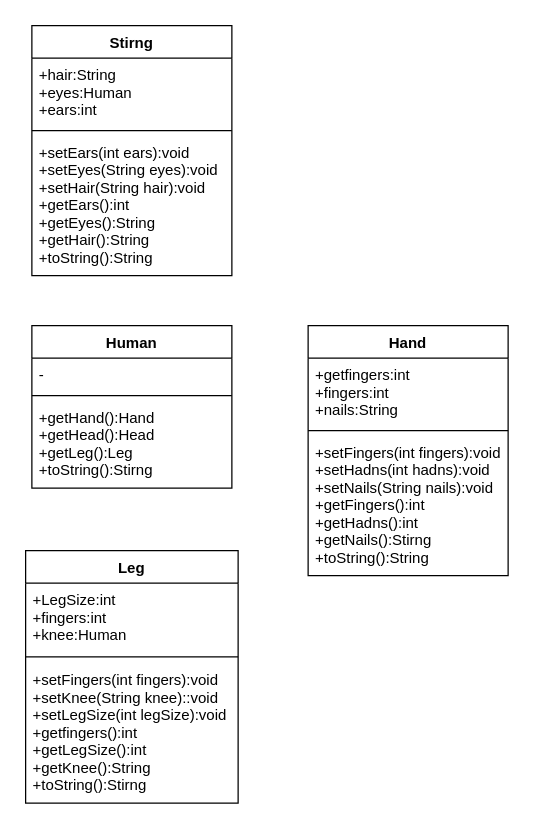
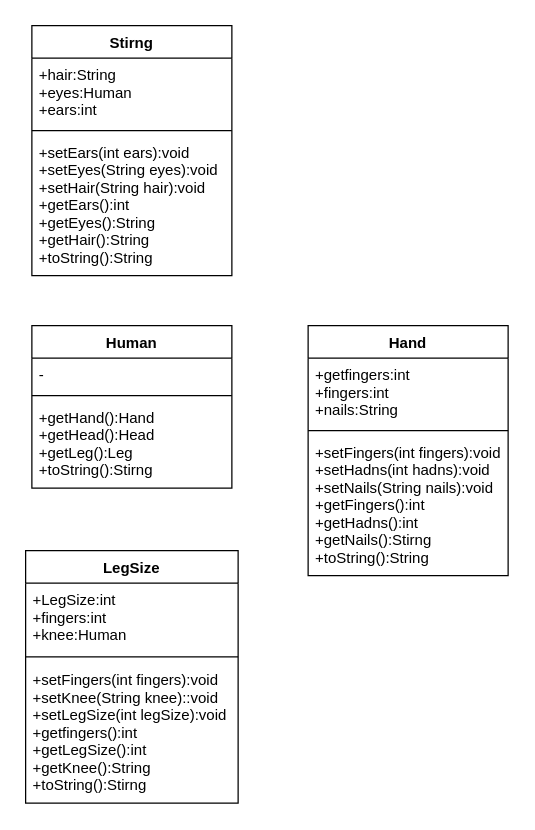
  <mxCell id="0" />
  <mxCell id="1" parent="0" />
  <mxCell id="2" value="Human" style="swimlane;fontStyle=1;align=center;verticalAlign=top;childLayout=stackLayout;horizontal=1;startSize=26;horizontalStack=0;resizeParent=1;resizeParentMax=0;resizeLast=0;collapsible=1;marginBottom=0;spacingBottom=0;" vertex="1" parent="1"><mxGeometry x="25" y="260" width="160" height="130" as="geometry" /></mxCell>
  <mxCell id="3" value="-" style="text;strokeColor=none;fillColor=none;align=left;verticalAlign=top;spacingLeft=4;spacingRight=4;overflow=hidden;rotatable=0;points=[[0,0.5],[1,0.5]];portConstraint=eastwest;" vertex="1" parent="2"><mxGeometry y="26" width="160" height="26" as="geometry" /></mxCell>
  <mxCell id="4" value="" style="line;strokeWidth=1;fillColor=none;align=left;verticalAlign=middle;spacingTop=-1;spacingLeft=3;spacingRight=3;rotatable=0;labelPosition=right;points=[];portConstraint=eastwest;" vertex="1" parent="2"><mxGeometry y="52" width="160" height="8" as="geometry" /></mxCell>
  <mxCell id="5" value="+getHand():Hand&#10;+getHead():Head&#10;+getLeg():Leg&#10;+toString():Stirng" style="text;strokeColor=none;fillColor=none;align=left;verticalAlign=top;spacingLeft=4;spacingRight=4;overflow=hidden;rotatable=0;points=[[0,0.5],[1,0.5]];portConstraint=eastwest;spacing=2;" vertex="1" parent="2"><mxGeometry y="60" width="160" height="70" as="geometry" /></mxCell>
- <mxCell id="6" value="Leg" style="swimlane;fontStyle=1;align=center;verticalAlign=top;childLayout=stackLayout;horizontal=1;startSize=26;horizontalStack=0;resizeParent=1;resizeParentMax=0;resizeLast=0;collapsible=1;marginBottom=0;" vertex="1" parent="1"><mxGeometry x="20" y="440" width="170" height="202" as="geometry" /></mxCell>
+ <mxCell id="6" value="LegSize" style="swimlane;fontStyle=1;align=center;verticalAlign=top;childLayout=stackLayout;horizontal=1;startSize=26;horizontalStack=0;resizeParent=1;resizeParentMax=0;resizeLast=0;collapsible=1;marginBottom=0;" vertex="1" parent="1"><mxGeometry x="20" y="440" width="170" height="202" as="geometry" /></mxCell>
  <mxCell id="7" value="+LegSize:int &#10;+fingers:int&#10;+knee:Human" style="text;strokeColor=none;fillColor=none;align=left;verticalAlign=top;spacingLeft=4;spacingRight=4;overflow=hidden;rotatable=0;points=[[0,0.5],[1,0.5]];portConstraint=eastwest;" vertex="1" parent="6"><mxGeometry y="26" width="170" height="54" as="geometry" /></mxCell>
  <mxCell id="8" value="" style="line;strokeWidth=1;fillColor=none;align=left;verticalAlign=middle;spacingTop=-1;spacingLeft=3;spacingRight=3;rotatable=0;labelPosition=right;points=[];portConstraint=eastwest;" vertex="1" parent="6"><mxGeometry y="80" width="170" height="10" as="geometry" /></mxCell>
  <mxCell id="9" value="+setFingers(int fingers):void&#10;+setKnee(String knee)::void&#10;+setLegSize(int legSize):void&#10;+getfingers():int&#10;+getLegSize():int&#10;+getKnee():String&#10;+toString():Stirng" style="text;strokeColor=none;fillColor=none;align=left;verticalAlign=top;spacingLeft=4;spacingRight=4;overflow=hidden;rotatable=0;points=[[0,0.5],[1,0.5]];portConstraint=eastwest;" vertex="1" parent="6"><mxGeometry y="90" width="170" height="112" as="geometry" /></mxCell>
  <mxCell id="10" value="Hand" style="swimlane;fontStyle=1;align=center;verticalAlign=top;childLayout=stackLayout;horizontal=1;startSize=26;horizontalStack=0;resizeParent=1;resizeParentMax=0;resizeLast=0;collapsible=1;marginBottom=0;" vertex="1" parent="1"><mxGeometry x="246" y="260" width="160" height="200" as="geometry" /></mxCell>
  <mxCell id="11" value="+getfingers:int&#10;+fingers:int&#10;+nails:String" style="text;strokeColor=none;fillColor=none;align=left;verticalAlign=top;spacingLeft=4;spacingRight=4;overflow=hidden;rotatable=0;points=[[0,0.5],[1,0.5]];portConstraint=eastwest;" vertex="1" parent="10"><mxGeometry y="26" width="160" height="54" as="geometry" /></mxCell>
  <mxCell id="12" value="" style="line;strokeWidth=1;fillColor=none;align=left;verticalAlign=middle;spacingTop=-1;spacingLeft=3;spacingRight=3;rotatable=0;labelPosition=right;points=[];portConstraint=eastwest;" vertex="1" parent="10"><mxGeometry y="80" width="160" height="8" as="geometry" /></mxCell>
  <mxCell id="13" value="+setFingers(int fingers):void&#10;+setHadns(int hadns):void&#10;+setNails(String nails):void&#10;+getFingers():int&#10;+getHadns():int&#10;+getNails():Stirng&#10;+toString():String&#10;&#10;" style="text;strokeColor=none;fillColor=none;align=left;verticalAlign=top;spacingLeft=4;spacingRight=4;overflow=hidden;rotatable=0;points=[[0,0.5],[1,0.5]];portConstraint=eastwest;" vertex="1" parent="10"><mxGeometry y="88" width="160" height="112" as="geometry" /></mxCell>
  <mxCell id="14" value="Stirng" style="swimlane;fontStyle=1;align=center;verticalAlign=top;childLayout=stackLayout;horizontal=1;startSize=26;horizontalStack=0;resizeParent=1;resizeParentMax=0;resizeLast=0;collapsible=1;marginBottom=0;" vertex="1" parent="1"><mxGeometry x="25" y="20" width="160" height="200" as="geometry" /></mxCell>
  <mxCell id="15" value="+hair:String&#10;+eyes:Human&#10;+ears:int" style="text;strokeColor=none;fillColor=none;align=left;verticalAlign=top;spacingLeft=4;spacingRight=4;overflow=hidden;rotatable=0;points=[[0,0.5],[1,0.5]];portConstraint=eastwest;" vertex="1" parent="14"><mxGeometry y="26" width="160" height="54" as="geometry" /></mxCell>
  <mxCell id="16" value="" style="line;strokeWidth=1;fillColor=none;align=left;verticalAlign=middle;spacingTop=-1;spacingLeft=3;spacingRight=3;rotatable=0;labelPosition=right;points=[];portConstraint=eastwest;" vertex="1" parent="14"><mxGeometry y="80" width="160" height="8" as="geometry" /></mxCell>
  <mxCell id="17" value="+setEars(int ears):void&#10;+setEyes(String eyes):void&#10;+setHair(String hair):void&#10;+getEars():int&#10;+getEyes():String&#10;+getHair():String&#10;+toString():String" style="text;strokeColor=none;fillColor=none;align=left;verticalAlign=top;spacingLeft=4;spacingRight=4;overflow=hidden;rotatable=0;points=[[0,0.5],[1,0.5]];portConstraint=eastwest;" vertex="1" parent="14"><mxGeometry y="88" width="160" height="112" as="geometry" /></mxCell>
